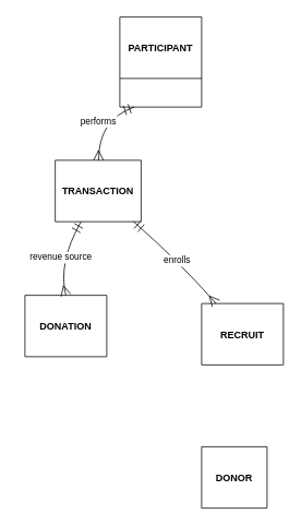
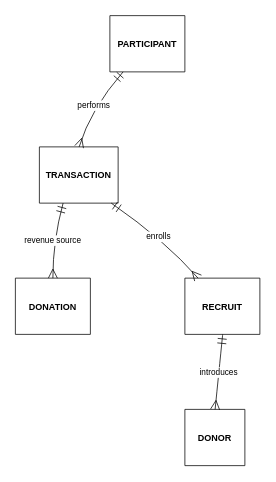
  <mxCell id="0" />
  <mxCell id="1" parent="0" />
- <mxCell id="2" value="PARTICIPANT" style="shape=table;startSize=75;container=1;collapsible=0;childLayout=tableLayout;fixedRows=1;rowLines=1;fontStyle=1;align=center;resizeLast=1;" vertex="1" parent="1"><mxGeometry x="146" y="20" width="100" height="110" as="geometry" /></mxCell>
- <mxCell id="3" value="TRANSACTION" style="shape=table;startSize=75;container=1;collapsible=0;childLayout=tableLayout;fixedRows=1;rowLines=1;fontStyle=1;align=center;resizeLast=1;" vertex="1" parent="1"><mxGeometry x="67" y="195" width="105" height="75" as="geometry" /></mxCell>
- <mxCell id="4" value="DONATION" style="shape=table;startSize=75;container=1;collapsible=0;childLayout=tableLayout;fixedRows=1;rowLines=1;fontStyle=1;align=center;resizeLast=1;" vertex="1" parent="1"><mxGeometry x="30" y="360" width="100" height="75" as="geometry" /></mxCell>
+ <mxCell id="2" value="PARTICIPANT" style="shape=table;startSize=75;container=1;collapsible=0;childLayout=tableLayout;fixedRows=1;rowLines=1;fontStyle=1;align=center;resizeLast=1;" vertex="1" parent="1"><mxGeometry x="146" y="20" width="100" height="75" as="geometry" /></mxCell>
+ <mxCell id="3" value="TRANSACTION" style="shape=table;startSize=75;container=1;collapsible=0;childLayout=tableLayout;fixedRows=1;rowLines=1;fontStyle=1;align=center;resizeLast=1;" vertex="1" parent="1"><mxGeometry x="52" y="195" width="105" height="75" as="geometry" /></mxCell>
+ <mxCell id="4" value="DONATION" style="shape=table;startSize=75;container=1;collapsible=0;childLayout=tableLayout;fixedRows=1;rowLines=1;fontStyle=1;align=center;resizeLast=1;" vertex="1" parent="1"><mxGeometry x="20" y="370" width="100" height="75" as="geometry" /></mxCell>
  <mxCell id="5" value="RECRUIT" style="shape=table;startSize=75;container=1;collapsible=0;childLayout=tableLayout;fixedRows=1;rowLines=1;fontStyle=1;align=center;resizeLast=1;" vertex="1" parent="1"><mxGeometry x="246" y="370" width="100" height="75" as="geometry" /></mxCell>
  <mxCell id="6" value="DONOR" style="shape=table;startSize=75;container=1;collapsible=0;childLayout=tableLayout;fixedRows=1;rowLines=1;fontStyle=1;align=center;resizeLast=1;" vertex="1" parent="1"><mxGeometry x="246" y="545" width="80" height="75" as="geometry" /></mxCell>
  <mxCell id="7" value="performs" style="curved=1;startArrow=ERmandOne;startSize=10;;endArrow=ERmany;endSize=10;;exitX=0.176;exitY=1;entryX=0.505;entryY=0;" edge="1" parent="1" source="2" target="3"><mxGeometry relative="1" as="geometry"><Array as="points"><mxPoint x="120" y="145" /></Array></mxGeometry></mxCell>
  <mxCell id="8" value="revenue source" style="curved=1;startArrow=ERmandOne;startSize=10;;endArrow=ERmany;endSize=10;;exitX=0.301;exitY=1;entryX=0.5;entryY=0;" edge="1" parent="1" source="3" target="4"><mxGeometry relative="1" as="geometry"><Array as="points"><mxPoint x="70" y="320" /></Array></mxGeometry></mxCell>
  <mxCell id="9" value="enrolls" style="curved=1;startArrow=ERmandOne;startSize=10;;endArrow=ERmany;endSize=10;;exitX=0.913;exitY=1;entryX=0.176;entryY=0;" edge="1" parent="1" source="3" target="5"><mxGeometry relative="1" as="geometry"><Array as="points"><mxPoint x="220" y="320" /></Array></mxGeometry></mxCell>
+ <mxCell id="10" value="introduces" style="curved=1;startArrow=ERmandOne;startSize=10;;endArrow=ERmany;endSize=10;;exitX=0.504;exitY=1;entryX=0.504;entryY=0;" edge="1" parent="1" source="5" target="6"><mxGeometry relative="1" as="geometry"><Array as="points" /></mxGeometry></mxCell>
